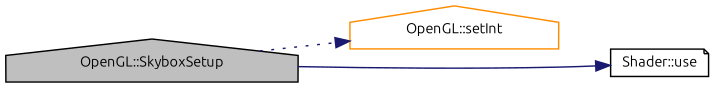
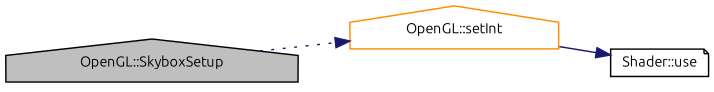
  digraph {
    fontname=Ubuntu
    rankdir=LR
    node [color=black fillcolor=white fontname=Ubuntu fontsize=10 shape=house style=filled]
    edge [color=midnightblue fontname=Ubuntu fontsize=10 labelfontname=Helvetica labelfontsize=10]
    n1 [fillcolor=grey75 fontcolor=black height=0.2 label="OpenGL::SkyboxSetup" width=0.4]
    n2 [color=darkorange height=0.2 label="OpenGL::setInt" width=0.4]
    n3 [height=0.2 label="Shader::use" shape=note width=0.4]
    n1 -> n2 [style=dotted]
-   n1 -> n3 [style=solid]
+   n2 -> n3 [style=solid]
  }
